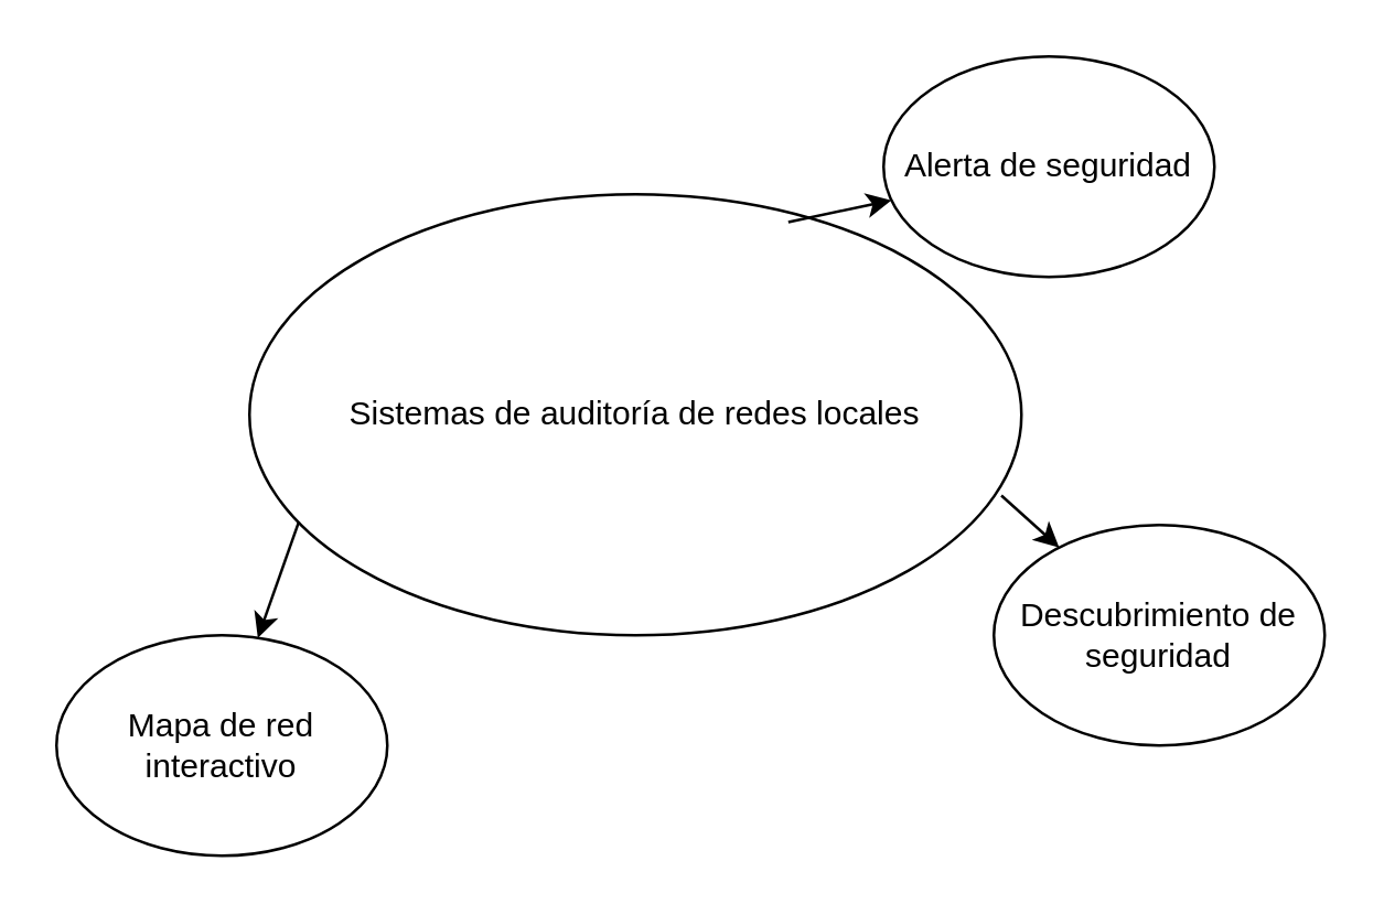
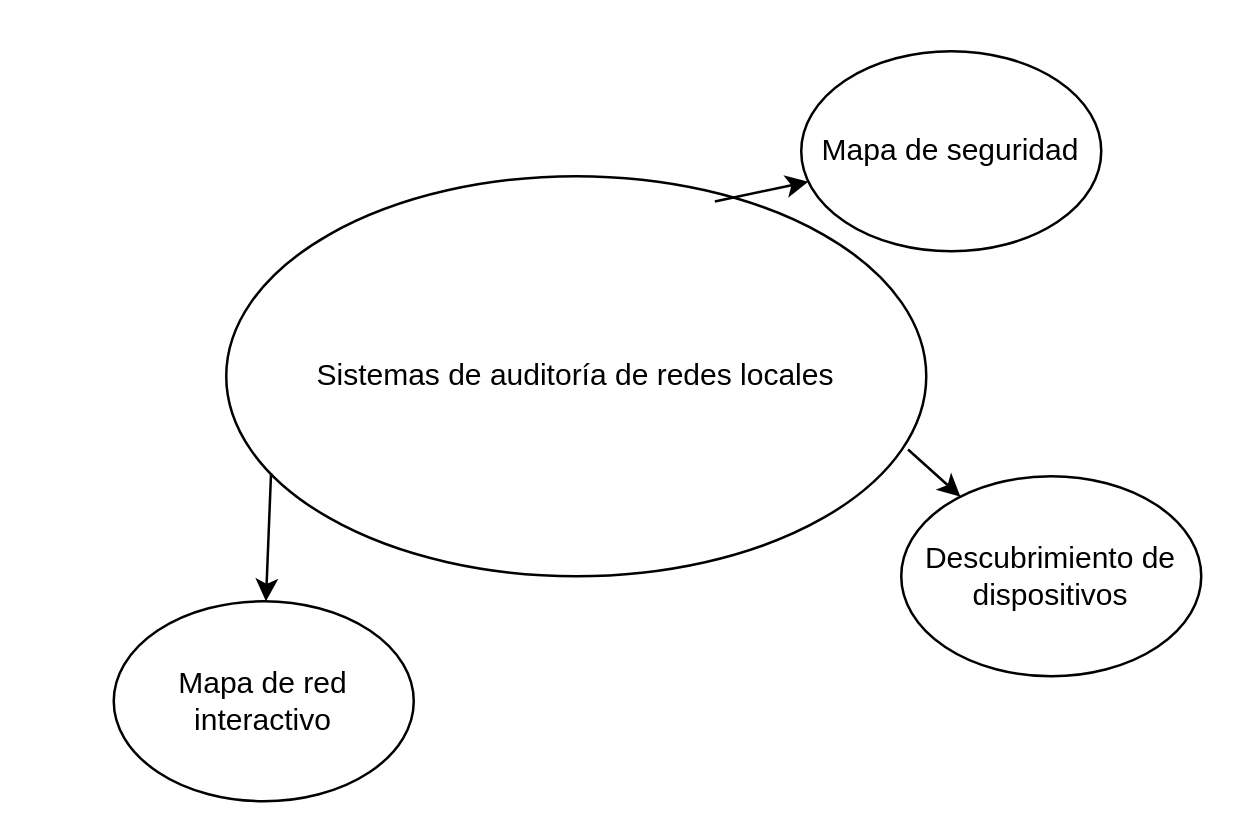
  <mxCell id="0" />
  <mxCell id="1" parent="0" />
  <mxCell id="2" value="Sistemas de auditoría de redes locales" style="ellipse;whiteSpace=wrap;html=1;" vertex="1" parent="1"><mxGeometry x="90" y="70" width="280" height="160" as="geometry" /></mxCell>
  <mxCell id="3" value="" style="endArrow=classic;html=1;exitX=0.974;exitY=0.683;exitDx=0;exitDy=0;exitPerimeter=0;" edge="1" parent="1" source="2" target="4"><mxGeometry width="50" height="50" relative="1" as="geometry"><mxPoint x="250" y="240" as="sourcePoint" /><mxPoint x="420" y="230" as="targetPoint" /></mxGeometry></mxCell>
- <mxCell id="4" value="Descubrimiento de seguridad" style="ellipse;whiteSpace=wrap;html=1;" vertex="1" parent="1"><mxGeometry x="360" y="190" width="120" height="80" as="geometry" /></mxCell>
+ <mxCell id="4" value="Descubrimiento de dispositivos" style="ellipse;whiteSpace=wrap;html=1;" vertex="1" parent="1"><mxGeometry x="360" y="190" width="120" height="80" as="geometry" /></mxCell>
  <mxCell id="5" value="" style="endArrow=classic;html=1;exitX=0.064;exitY=0.742;exitDx=0;exitDy=0;exitPerimeter=0;" edge="1" parent="1" source="2" target="6"><mxGeometry width="50" height="50" relative="1" as="geometry"><mxPoint x="250" y="240" as="sourcePoint" /><mxPoint x="80" y="270" as="targetPoint" /></mxGeometry></mxCell>
- <mxCell id="6" value="Mapa de red interactivo" style="ellipse;whiteSpace=wrap;html=1;" vertex="1" parent="1"><mxGeometry x="20" y="230" width="120" height="80" as="geometry" /></mxCell>
+ <mxCell id="6" value="Mapa de red interactivo" style="ellipse;whiteSpace=wrap;html=1;" vertex="1" parent="1"><mxGeometry x="45" y="240" width="120" height="80" as="geometry" /></mxCell>
  <mxCell id="7" value="" style="endArrow=classic;html=1;exitX=0.698;exitY=0.063;exitDx=0;exitDy=0;exitPerimeter=0;" edge="1" parent="1" source="2" target="8"><mxGeometry width="50" height="50" relative="1" as="geometry"><mxPoint x="250" y="240" as="sourcePoint" /><mxPoint x="380" y="60" as="targetPoint" /></mxGeometry></mxCell>
- <mxCell id="8" value="Alerta de seguridad" style="ellipse;whiteSpace=wrap;html=1;" vertex="1" parent="1"><mxGeometry x="320" y="20" width="120" height="80" as="geometry" /></mxCell>
+ <mxCell id="8" value="Mapa de seguridad" style="ellipse;whiteSpace=wrap;html=1;" vertex="1" parent="1"><mxGeometry x="320" y="20" width="120" height="80" as="geometry" /></mxCell>
